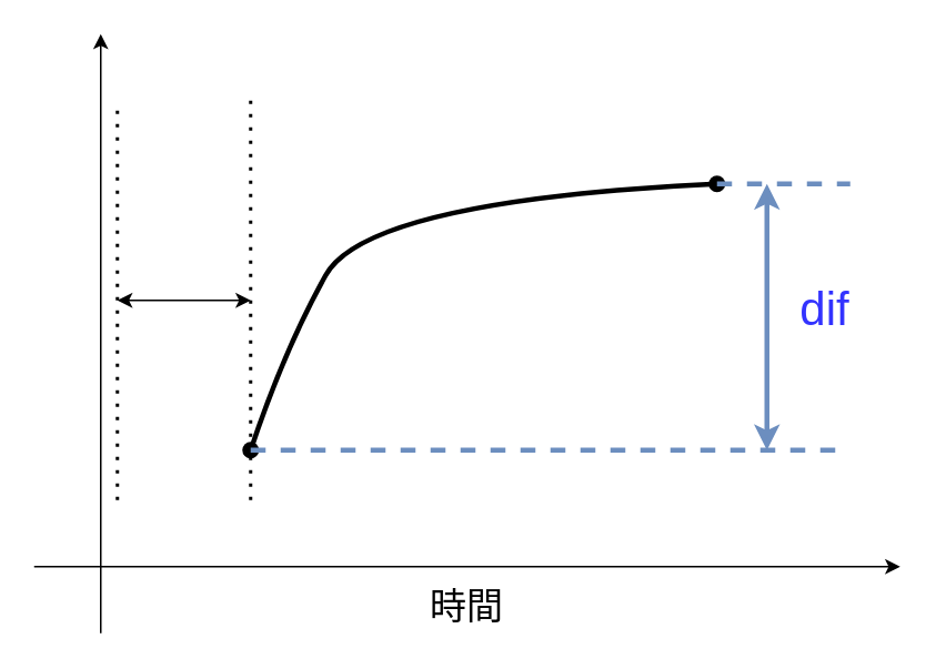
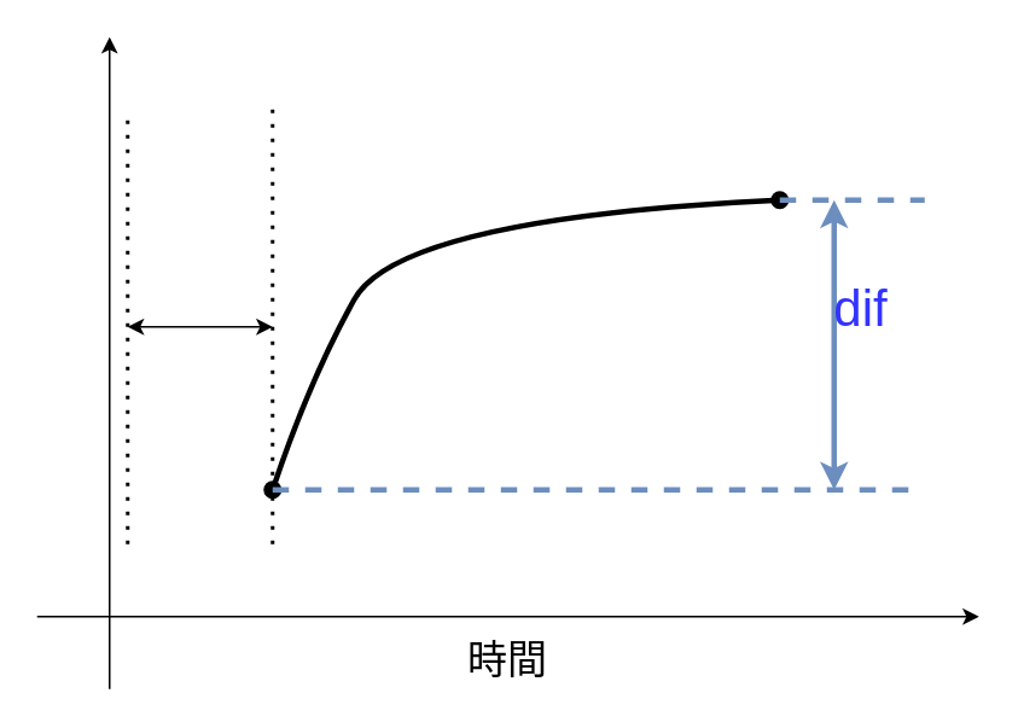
  <mxCell id="0" />
  <mxCell id="1" parent="0" />
  <mxCell id="2" value="" style="endArrow=classic;html=1;rounded=0;" edge="1" parent="1"><mxGeometry width="50" height="50" relative="1" as="geometry"><mxPoint x="20" y="340" as="sourcePoint" /><mxPoint x="540" y="340" as="targetPoint" /></mxGeometry></mxCell>
  <mxCell id="3" value="" style="endArrow=classic;html=1;rounded=0;" edge="1" parent="1"><mxGeometry width="50" height="50" relative="1" as="geometry"><mxPoint x="60" y="380" as="sourcePoint" /><mxPoint x="60" y="20" as="targetPoint" /></mxGeometry></mxCell>
  <mxCell id="4" value="時間" style="text;html=1;strokeColor=none;fillColor=none;align=center;verticalAlign=middle;whiteSpace=wrap;rounded=0;fontSize=22;" vertex="1" parent="1"><mxGeometry x="250" y="350" width="60" height="30" as="geometry" /></mxCell>
  <mxCell id="5" value="" style="group" vertex="1" connectable="0" parent="1"><mxGeometry x="70" y="60" width="450" height="240" as="geometry" /></mxCell>
  <mxCell id="6" value="" style="curved=1;endArrow=none;html=1;rounded=0;endFill=0;strokeWidth=3;" edge="1" parent="5"><mxGeometry width="50" height="50" relative="1" as="geometry"><mxPoint x="80" y="210" as="sourcePoint" /><mxPoint x="360" y="50" as="targetPoint" /><Array as="points"><mxPoint x="100" y="150" /><mxPoint x="150" y="60" /></Array></mxGeometry></mxCell>
  <mxCell id="7" value="" style="endArrow=classic;startArrow=classic;html=1;rounded=0;" edge="1" parent="5"><mxGeometry width="50" height="50" relative="1" as="geometry"><mxPoint y="120" as="sourcePoint" /><mxPoint x="80" y="120" as="targetPoint" /></mxGeometry></mxCell>
  <mxCell id="8" value="" style="endArrow=none;dashed=1;html=1;dashPattern=1 3;strokeWidth=2;rounded=0;startArrow=none;" edge="1" parent="5" source="10"><mxGeometry width="50" height="50" relative="1" as="geometry"><mxPoint x="80" y="240" as="sourcePoint" /><mxPoint x="80" as="targetPoint" /></mxGeometry></mxCell>
  <mxCell id="9" value="" style="endArrow=none;dashed=1;html=1;dashPattern=1 3;strokeWidth=2;rounded=0;" edge="1" parent="5"><mxGeometry width="50" height="50" relative="1" as="geometry"><mxPoint y="240" as="sourcePoint" /><mxPoint as="targetPoint" /></mxGeometry></mxCell>
  <mxCell id="10" value="" style="shape=waypoint;sketch=0;fillStyle=solid;size=6;pointerEvents=1;points=[];fillColor=none;resizable=0;rotatable=0;perimeter=centerPerimeter;snapToPoint=1;strokeWidth=3;" vertex="1" parent="5"><mxGeometry x="60" y="190" width="40" height="40" as="geometry" /></mxCell>
  <mxCell id="11" value="" style="endArrow=none;dashed=1;html=1;dashPattern=1 3;strokeWidth=2;rounded=0;" edge="1" parent="5" target="10"><mxGeometry width="50" height="50" relative="1" as="geometry"><mxPoint x="80" y="240" as="sourcePoint" /><mxPoint x="80" as="targetPoint" /></mxGeometry></mxCell>
  <mxCell id="12" value="" style="shape=waypoint;sketch=0;fillStyle=solid;size=6;pointerEvents=1;points=[];fillColor=none;resizable=0;rotatable=0;perimeter=centerPerimeter;snapToPoint=1;strokeWidth=3;" vertex="1" parent="5"><mxGeometry x="340" y="30" width="40" height="40" as="geometry" /></mxCell>
  <mxCell id="13" value="" style="endArrow=none;dashed=1;html=1;rounded=0;exitX=1.148;exitY=0.686;exitDx=0;exitDy=0;exitPerimeter=0;fillColor=#dae8fc;strokeColor=#6c8ebf;strokeWidth=3;" edge="1" parent="5" source="10"><mxGeometry width="50" height="50" relative="1" as="geometry"><mxPoint x="110" y="210" as="sourcePoint" /><mxPoint x="440" y="210" as="targetPoint" /></mxGeometry></mxCell>
  <mxCell id="14" value="" style="endArrow=none;dashed=1;html=1;rounded=0;exitX=0.75;exitY=0.75;exitDx=0;exitDy=0;exitPerimeter=0;fillColor=#dae8fc;strokeColor=#6c8ebf;strokeWidth=3;" edge="1" parent="5" source="12"><mxGeometry width="50" height="50" relative="1" as="geometry"><mxPoint x="130" y="180" as="sourcePoint" /><mxPoint x="440" y="50" as="targetPoint" /></mxGeometry></mxCell>
  <mxCell id="15" value="" style="endArrow=classic;startArrow=classic;html=1;rounded=0;strokeWidth=3;fillColor=#dae8fc;strokeColor=#6c8ebf;" edge="1" parent="5"><mxGeometry width="50" height="50" relative="1" as="geometry"><mxPoint x="390" y="210" as="sourcePoint" /><mxPoint x="390" y="50" as="targetPoint" /></mxGeometry></mxCell>
- <mxCell id="16" value="dif" style="text;html=1;strokeColor=none;fillColor=none;align=center;verticalAlign=middle;whiteSpace=wrap;rounded=0;fontSize=28;fontColor=#3333FF;" vertex="1" parent="5"><mxGeometry x="400" y="110" width="50" height="30" as="geometry" /></mxCell>
+ <mxCell id="16" value="dif" style="text;html=1;strokeColor=none;fillColor=none;align=center;verticalAlign=middle;whiteSpace=wrap;rounded=0;fontSize=28;fontColor=#3333FF;" vertex="1" parent="5"><mxGeometry x="380" y="95" width="50" height="30" as="geometry" /></mxCell>
